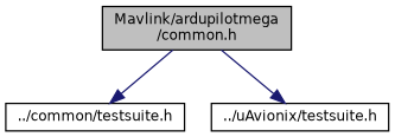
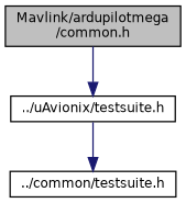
  digraph {
    node [color=black fillcolor=white fontname=Helvetica fontsize=10 shape=record style=filled]
    edge [color=midnightblue fontname=Helvetica fontsize=10 labelfontname=Helvetica labelfontsize=10 style=solid]
    n1 [fillcolor=grey75 fontcolor=black height=0.2 label="Mavlink/ardupilotmega\l/common.h" width=0.4]
    n2 [height=0.2 label="../common/testsuite.h" width=0.4]
    n3 [height=0.2 label="../uAvionix/testsuite.h" width=0.4]
-   n1 -> n2
+   n3 -> n2
    n1 -> n3
  }
